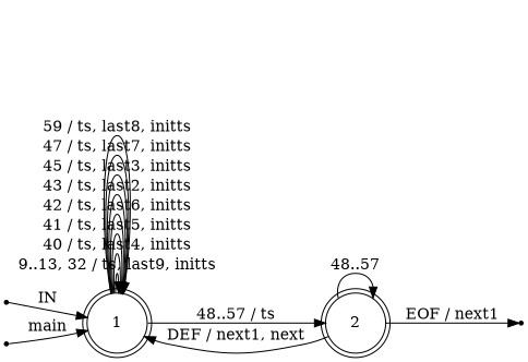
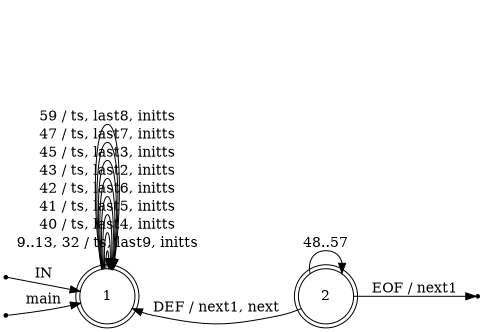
  digraph {
    rankdir=LR
    node [shape=point]
    1 [fixedsize=true height=0.65 shape=doublecircle]
    ENTRY
    2 [fixedsize=true height=0.65 shape=doublecircle]
    en_1
    eof_2
    1 -> 1 [label="9..13, 32 / ts, last9, initts"]
    1 -> 1 [label="40 / ts, last4, initts"]
    1 -> 1 [label="41 / ts, last5, initts"]
    1 -> 1 [label="42 / ts, last6, initts"]
    1 -> 1 [label="43 / ts, last2, initts"]
    1 -> 1 [label="45 / ts, last3, initts"]
    1 -> 1 [label="47 / ts, last7, initts"]
    1 -> 1 [label="59 / ts, last8, initts"]
-   1 -> 2 [label="48..57 / ts"]
    ENTRY -> 1 [label=IN]
    2 -> 1 [label="DEF / next1, next"]
    2 -> 2 [label="48..57"]
    2 -> eof_2 [label="EOF / next1"]
    en_1 -> 1 [label=main]
  }
